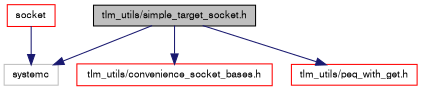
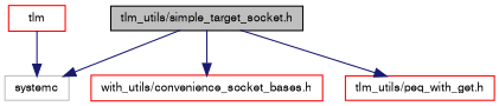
  digraph {
    node [color=red fillcolor=white fontname=FreeSans fontsize=10 shape=record style=filled]
    edge [color=midnightblue fontname=FreeSans fontsize=10 labelfontname=FreeSans labelfontsize=10 style=solid]
    n1 [color=black fillcolor=grey75 fontcolor=black height=0.2 label="tlm_utils/simple_target_socket.h" width=0.4]
    n2 [color=grey75 height=0.2 label=systemc width=0.4]
-   n3 [height=0.2 label="tlm_utils/convenience_socket_bases.h" width=0.4]
+   n3 [height=0.2 label="with_utils/convenience_socket_bases.h" width=0.4]
    n4 [height=0.2 label="tlm_utils/peq_with_get.h" width=0.4]
-   n5 [height=0.2 label=socket width=0.4]
+   n5 [height=0.2 label=tlm width=0.4]
    n1 -> n2
    n1 -> n3
    n1 -> n4
    n5 -> n2
  }
